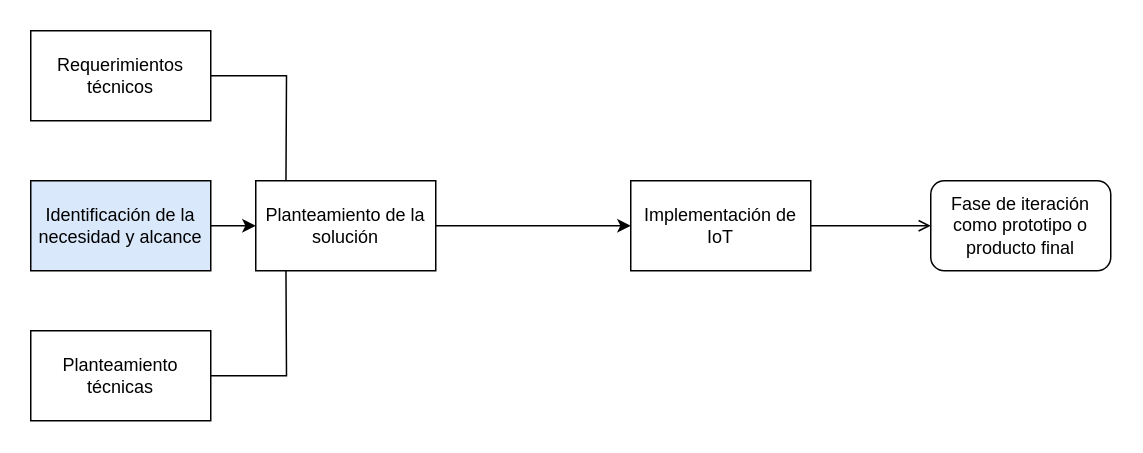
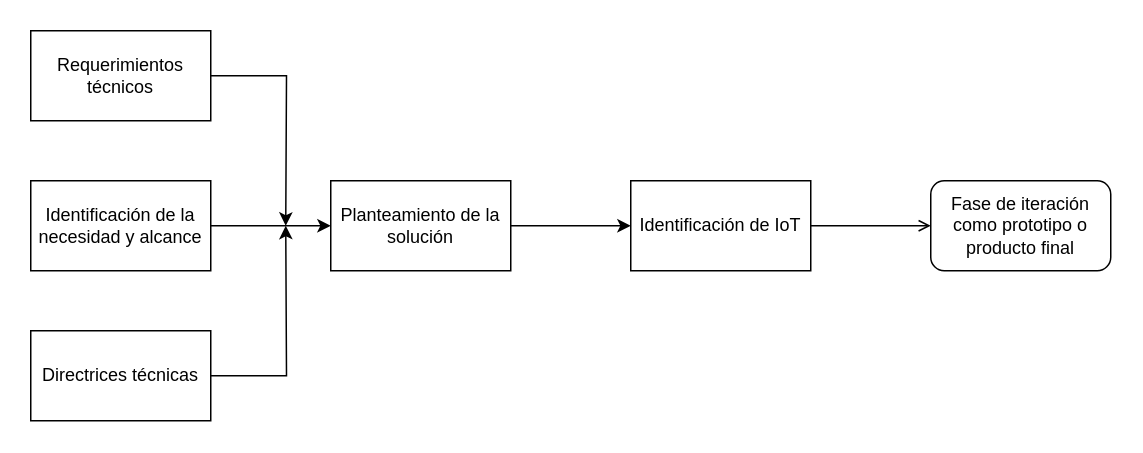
  <mxCell id="0" />
  <mxCell id="1" parent="0" />
  <mxCell id="2" style="edgeStyle=orthogonalEdgeStyle;rounded=0;orthogonalLoop=1;jettySize=auto;html=1;" edge="1" parent="1" source="3"><mxGeometry relative="1" as="geometry"><mxPoint x="190" y="150" as="targetPoint" /></mxGeometry></mxCell>
  <mxCell id="3" value="Requerimientos técnicos" style="rounded=0;whiteSpace=wrap;html=1;" vertex="1" parent="1"><mxGeometry x="20" y="20" width="120" height="60" as="geometry" /></mxCell>
  <mxCell id="4" value="" style="edgeStyle=orthogonalEdgeStyle;rounded=0;orthogonalLoop=1;jettySize=auto;html=1;" edge="1" parent="1" source="5" target="9"><mxGeometry relative="1" as="geometry" /></mxCell>
- <mxCell id="5" value="Identificación de la necesidad y alcance" style="rounded=0;whiteSpace=wrap;html=1;fillColor=#dae8fc;" vertex="1" parent="1"><mxGeometry x="20" y="120" width="120" height="60" as="geometry" /></mxCell>
+ <mxCell id="5" value="Identificación de la necesidad y alcance" style="rounded=0;whiteSpace=wrap;html=1;" vertex="1" parent="1"><mxGeometry x="20" y="120" width="120" height="60" as="geometry" /></mxCell>
  <mxCell id="6" style="edgeStyle=orthogonalEdgeStyle;rounded=0;orthogonalLoop=1;jettySize=auto;html=1;" edge="1" parent="1" source="7"><mxGeometry relative="1" as="geometry"><mxPoint x="190" y="150" as="targetPoint" /></mxGeometry></mxCell>
- <mxCell id="7" value="Planteamiento técnicas" style="rounded=0;whiteSpace=wrap;html=1;" vertex="1" parent="1"><mxGeometry x="20" y="220" width="120" height="60" as="geometry" /></mxCell>
+ <mxCell id="7" value="Directrices técnicas" style="rounded=0;whiteSpace=wrap;html=1;" vertex="1" parent="1"><mxGeometry x="20" y="220" width="120" height="60" as="geometry" /></mxCell>
  <mxCell id="8" style="edgeStyle=orthogonalEdgeStyle;rounded=0;orthogonalLoop=1;jettySize=auto;html=1;exitX=1;exitY=0.5;exitDx=0;exitDy=0;" edge="1" parent="1" source="9" target="11"><mxGeometry relative="1" as="geometry" /></mxCell>
- <mxCell id="9" value="Planteamiento de la solución" style="rounded=0;whiteSpace=wrap;html=1;" vertex="1" parent="1"><mxGeometry x="170" y="120" width="120" height="60" as="geometry" /></mxCell>
+ <mxCell id="9" value="Planteamiento de la solución" style="rounded=0;whiteSpace=wrap;html=1;" vertex="1" parent="1"><mxGeometry x="220" y="120" width="120" height="60" as="geometry" /></mxCell>
  <mxCell id="10" value="" style="edgeStyle=orthogonalEdgeStyle;rounded=0;orthogonalLoop=1;jettySize=auto;html=1;endArrow=open;" edge="1" parent="1" source="11" target="12"><mxGeometry relative="1" as="geometry" /></mxCell>
- <mxCell id="11" value="Implementación de IoT" style="rounded=0;whiteSpace=wrap;html=1;" vertex="1" parent="1"><mxGeometry x="420" y="120" width="120" height="60" as="geometry" /></mxCell>
+ <mxCell id="11" value="Identificación de IoT" style="rounded=0;whiteSpace=wrap;html=1;" vertex="1" parent="1"><mxGeometry x="420" y="120" width="120" height="60" as="geometry" /></mxCell>
  <mxCell id="12" value="Fase de iteración como prototipo o producto final" style="whiteSpace=wrap;html=1;rounded=1;" vertex="1" parent="1"><mxGeometry x="620" y="120" width="120" height="60" as="geometry" /></mxCell>
